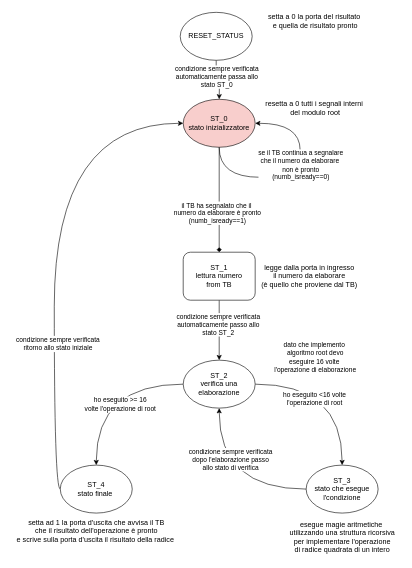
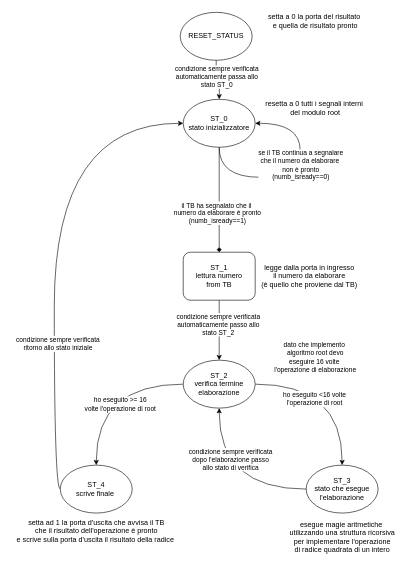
  <mxCell id="0" />
  <mxCell id="1" parent="0" />
  <mxCell id="2" style="edgeStyle=orthogonalEdgeStyle;rounded=0;orthogonalLoop=1;jettySize=auto;html=1;" parent="1" source="4" edge="1"><mxGeometry relative="1" as="geometry"><mxPoint x="365" y="165" as="targetPoint" /></mxGeometry></mxCell>
  <mxCell id="3" value="condizione sempre verificata&lt;br&gt;automaticamente passa allo&lt;br&gt;stato ST_0" style="edgeLabel;html=1;align=center;verticalAlign=middle;resizable=0;points=[];" parent="2" vertex="1" connectable="0"><mxGeometry x="-0.222" relative="1" as="geometry"><mxPoint as="offset" /></mxGeometry></mxCell>
  <mxCell id="4" value="RESET_STATUS" style="ellipse;whiteSpace=wrap;html=1;" parent="1" vertex="1"><mxGeometry x="300" y="20" width="120" height="80" as="geometry" /></mxCell>
  <mxCell id="5" style="edgeStyle=orthogonalEdgeStyle;rounded=0;orthogonalLoop=1;jettySize=auto;html=1;endArrow=diamond;" parent="1" source="7" target="10" edge="1"><mxGeometry relative="1" as="geometry" /></mxCell>
  <mxCell id="6" value="il TB ha segnalato che il&amp;nbsp;&lt;br&gt;numero da elaborare è pronto&lt;br&gt;(numb_isready==1)" style="edgeLabel;html=1;align=center;verticalAlign=middle;resizable=0;points=[];" parent="5" vertex="1" connectable="0"><mxGeometry x="0.244" y="-4" relative="1" as="geometry"><mxPoint as="offset" /></mxGeometry></mxCell>
- <mxCell id="7" value="ST_0&lt;br&gt;stato inizializzatore" style="ellipse;whiteSpace=wrap;html=1;fillColor=#f8cecc;" parent="1" vertex="1"><mxGeometry x="305" y="165" width="120" height="80" as="geometry" /></mxCell>
+ <mxCell id="7" value="ST_0&lt;br&gt;stato inizializzatore" style="ellipse;whiteSpace=wrap;html=1;" parent="1" vertex="1"><mxGeometry x="305" y="165" width="120" height="80" as="geometry" /></mxCell>
  <mxCell id="8" style="edgeStyle=orthogonalEdgeStyle;rounded=0;orthogonalLoop=1;jettySize=auto;html=1;" parent="1" source="10" target="15" edge="1"><mxGeometry relative="1" as="geometry" /></mxCell>
  <mxCell id="9" value="condizione sempre verificata&amp;nbsp;&lt;br&gt;automaticamente passo allo&amp;nbsp;&lt;br&gt;stato ST_2&amp;nbsp;" style="edgeLabel;html=1;align=center;verticalAlign=middle;resizable=0;points=[];" parent="8" vertex="1" connectable="0"><mxGeometry x="-0.2" y="-1" relative="1" as="geometry"><mxPoint as="offset" /></mxGeometry></mxCell>
  <mxCell id="10" value="ST_1&lt;br&gt;lettura numero&lt;br&gt;from TB" style="whiteSpace=wrap;html=1;rounded=1;" parent="1" vertex="1"><mxGeometry x="305" y="420" width="120" height="80" as="geometry" /></mxCell>
  <mxCell id="11" style="edgeStyle=orthogonalEdgeStyle;rounded=0;orthogonalLoop=1;jettySize=auto;html=1;curved=1;" parent="1" source="15" target="18" edge="1"><mxGeometry relative="1" as="geometry" /></mxCell>
  <mxCell id="12" value="ho eseguito &amp;lt;16 volte&lt;br&gt;l'operazione di root" style="edgeLabel;html=1;align=center;verticalAlign=middle;resizable=0;points=[];" parent="11" vertex="1" connectable="0"><mxGeometry x="-0.301" y="-24" relative="1" as="geometry"><mxPoint as="offset" /></mxGeometry></mxCell>
  <mxCell id="13" style="edgeStyle=orthogonalEdgeStyle;curved=1;rounded=0;orthogonalLoop=1;jettySize=auto;html=1;" parent="1" source="15" target="21" edge="1"><mxGeometry relative="1" as="geometry" /></mxCell>
  <mxCell id="14" value="ho eseguito &amp;gt;= 16&lt;br&gt;volte l'operazione di root" style="edgeLabel;html=1;align=center;verticalAlign=middle;resizable=0;points=[];" parent="13" vertex="1" connectable="0"><mxGeometry x="-0.245" y="33" relative="1" as="geometry"><mxPoint as="offset" /></mxGeometry></mxCell>
- <mxCell id="15" value="ST_2&lt;br&gt;verifica una&lt;br&gt;elaborazione" style="ellipse;whiteSpace=wrap;html=1;" parent="1" vertex="1"><mxGeometry x="305" y="600" width="120" height="80" as="geometry" /></mxCell>
+ <mxCell id="15" value="ST_2&lt;br&gt;verifica termine&lt;br&gt;elaborazione" style="ellipse;whiteSpace=wrap;html=1;" parent="1" vertex="1"><mxGeometry x="305" y="600" width="120" height="80" as="geometry" /></mxCell>
  <mxCell id="16" style="edgeStyle=orthogonalEdgeStyle;rounded=0;orthogonalLoop=1;jettySize=auto;html=1;entryX=0.5;entryY=1;entryDx=0;entryDy=0;curved=1;exitX=0;exitY=0.5;exitDx=0;exitDy=0;" parent="1" source="18" target="15" edge="1"><mxGeometry relative="1" as="geometry"><Array as="points"><mxPoint x="365" y="815" /></Array></mxGeometry></mxCell>
  <mxCell id="17" value="condizione sempre verificata&lt;br&gt;dopo l'elaborazione passo&lt;br&gt;allo stato di verifica" style="edgeLabel;html=1;align=center;verticalAlign=middle;resizable=0;points=[];" parent="16" vertex="1" connectable="0"><mxGeometry x="0.393" y="-18" relative="1" as="geometry"><mxPoint as="offset" /></mxGeometry></mxCell>
- <mxCell id="18" value="ST_3&lt;br&gt;stato che esegue&lt;br&gt;l'condizione" style="ellipse;whiteSpace=wrap;html=1;" parent="1" vertex="1"><mxGeometry x="510" y="775" width="120" height="80" as="geometry" /></mxCell>
+ <mxCell id="18" value="ST_3&lt;br&gt;stato che esegue&lt;br&gt;l'elaborazione" style="ellipse;whiteSpace=wrap;html=1;" parent="1" vertex="1"><mxGeometry x="510" y="775" width="120" height="80" as="geometry" /></mxCell>
  <mxCell id="19" style="edgeStyle=orthogonalEdgeStyle;curved=1;rounded=0;orthogonalLoop=1;jettySize=auto;html=1;entryX=0;entryY=0.5;entryDx=0;entryDy=0;" parent="1" source="21" target="7" edge="1"><mxGeometry relative="1" as="geometry"><Array as="points"><mxPoint x="90" y="815" /><mxPoint x="90" y="205" /></Array></mxGeometry></mxCell>
  <mxCell id="20" value="condizione sempre verificata&lt;br&gt;ritorno allo stato iniziale" style="edgeLabel;html=1;align=center;verticalAlign=middle;resizable=0;points=[];" parent="19" vertex="1" connectable="0"><mxGeometry x="-0.393" y="-5" relative="1" as="geometry"><mxPoint as="offset" /></mxGeometry></mxCell>
- <mxCell id="21" value="ST_4&lt;br&gt;stato finale&amp;nbsp;" style="ellipse;whiteSpace=wrap;html=1;" parent="1" vertex="1"><mxGeometry x="100" y="775" width="120" height="80" as="geometry" /></mxCell>
+ <mxCell id="21" value="ST_4&lt;br&gt;scrive finale&amp;nbsp;" style="ellipse;whiteSpace=wrap;html=1;" parent="1" vertex="1"><mxGeometry x="100" y="775" width="120" height="80" as="geometry" /></mxCell>
  <mxCell id="22" style="edgeStyle=orthogonalEdgeStyle;curved=1;rounded=0;orthogonalLoop=1;jettySize=auto;html=1;entryX=1;entryY=0.5;entryDx=0;entryDy=0;exitX=0.5;exitY=1;exitDx=0;exitDy=0;" parent="1" source="7" target="7" edge="1"><mxGeometry relative="1" as="geometry"><Array as="points"><mxPoint x="365" y="295" /><mxPoint x="500" y="295" /><mxPoint x="500" y="205" /></Array></mxGeometry></mxCell>
  <mxCell id="23" value="se il TB continua a segnalare&lt;br&gt;che il numero da elaborare&amp;nbsp;&lt;br&gt;non è pronto&lt;br&gt;(numb_isready==0)" style="edgeLabel;html=1;align=center;verticalAlign=middle;resizable=0;points=[];" parent="22" vertex="1" connectable="0"><mxGeometry x="0.212" y="1" relative="1" as="geometry"><mxPoint x="1" y="6.43" as="offset" /></mxGeometry></mxCell>
  <mxCell id="24" value="&lt;span style=&quot;font-size: 11px ; background-color: rgb(255 , 255 , 255)&quot;&gt;dato che implemento&amp;nbsp;&lt;/span&gt;&lt;br style=&quot;font-size: 11px&quot;&gt;&lt;span style=&quot;font-size: 11px ; background-color: rgb(255 , 255 , 255)&quot;&gt;algoritmo root devo&lt;/span&gt;&lt;br style=&quot;font-size: 11px&quot;&gt;&lt;span style=&quot;font-size: 11px ; background-color: rgb(255 , 255 , 255)&quot;&gt;eseguire 16 volte&amp;nbsp;&lt;/span&gt;&lt;br style=&quot;font-size: 11px&quot;&gt;&lt;span style=&quot;font-size: 11px ; background-color: rgb(255 , 255 , 255)&quot;&gt;l'operazione di elaborazione&lt;/span&gt;" style="text;html=1;align=center;verticalAlign=middle;resizable=0;points=[];autosize=1;" parent="1" vertex="1"><mxGeometry x="450" y="565" width="150" height="60" as="geometry" /></mxCell>
  <mxCell id="25" value="setta a 0 la porta del risultato&amp;nbsp;&lt;br&gt;e quella de risultato pronto" style="text;html=1;align=center;verticalAlign=middle;resizable=0;points=[];autosize=1;" parent="1" vertex="1"><mxGeometry x="440" y="20" width="170" height="30" as="geometry" /></mxCell>
  <mxCell id="26" value="resetta a 0 tutti i segnali interni&amp;nbsp;&lt;br&gt;del modulo root" style="text;html=1;align=center;verticalAlign=middle;resizable=0;points=[];autosize=1;" parent="1" vertex="1"><mxGeometry x="435" y="165" width="180" height="30" as="geometry" /></mxCell>
  <mxCell id="27" value="legge dalla porta in ingresso&lt;br&gt;il numero da elaborare&lt;br&gt;(è quello che proviene dal TB)" style="text;html=1;align=center;verticalAlign=middle;resizable=0;points=[];autosize=1;" parent="1" vertex="1"><mxGeometry x="425" y="435" width="180" height="50" as="geometry" /></mxCell>
  <mxCell id="28" value="esegue magie aritmetiche&amp;nbsp;&lt;br&gt;utilizzando una struttura ricorsiva&lt;br&gt;per implementare l'operazione&lt;br&gt;di radice quadrata di un intero" style="text;html=1;align=center;verticalAlign=middle;resizable=0;points=[];autosize=1;" parent="1" vertex="1"><mxGeometry x="475" y="865" width="190" height="60" as="geometry" /></mxCell>
  <mxCell id="29" value="setta ad 1 la porta d'uscita che avvisa il TB&lt;br&gt;che il risultato dell'operazione è pronto&lt;br&gt;e scrive sulla porta d'uscita il risultato della radice&amp;nbsp;" style="text;html=1;align=center;verticalAlign=middle;resizable=0;points=[];autosize=1;" parent="1" vertex="1"><mxGeometry x="20" y="860" width="280" height="50" as="geometry" /></mxCell>
